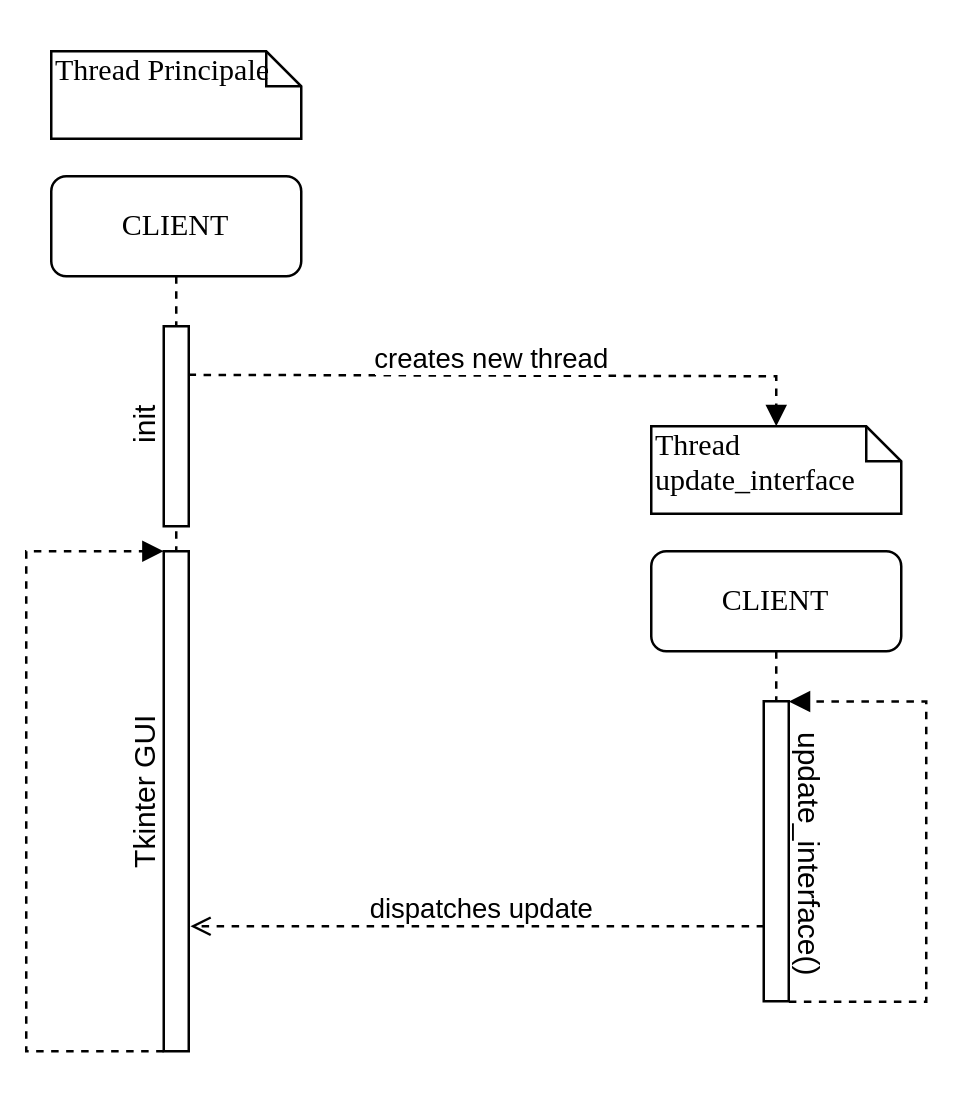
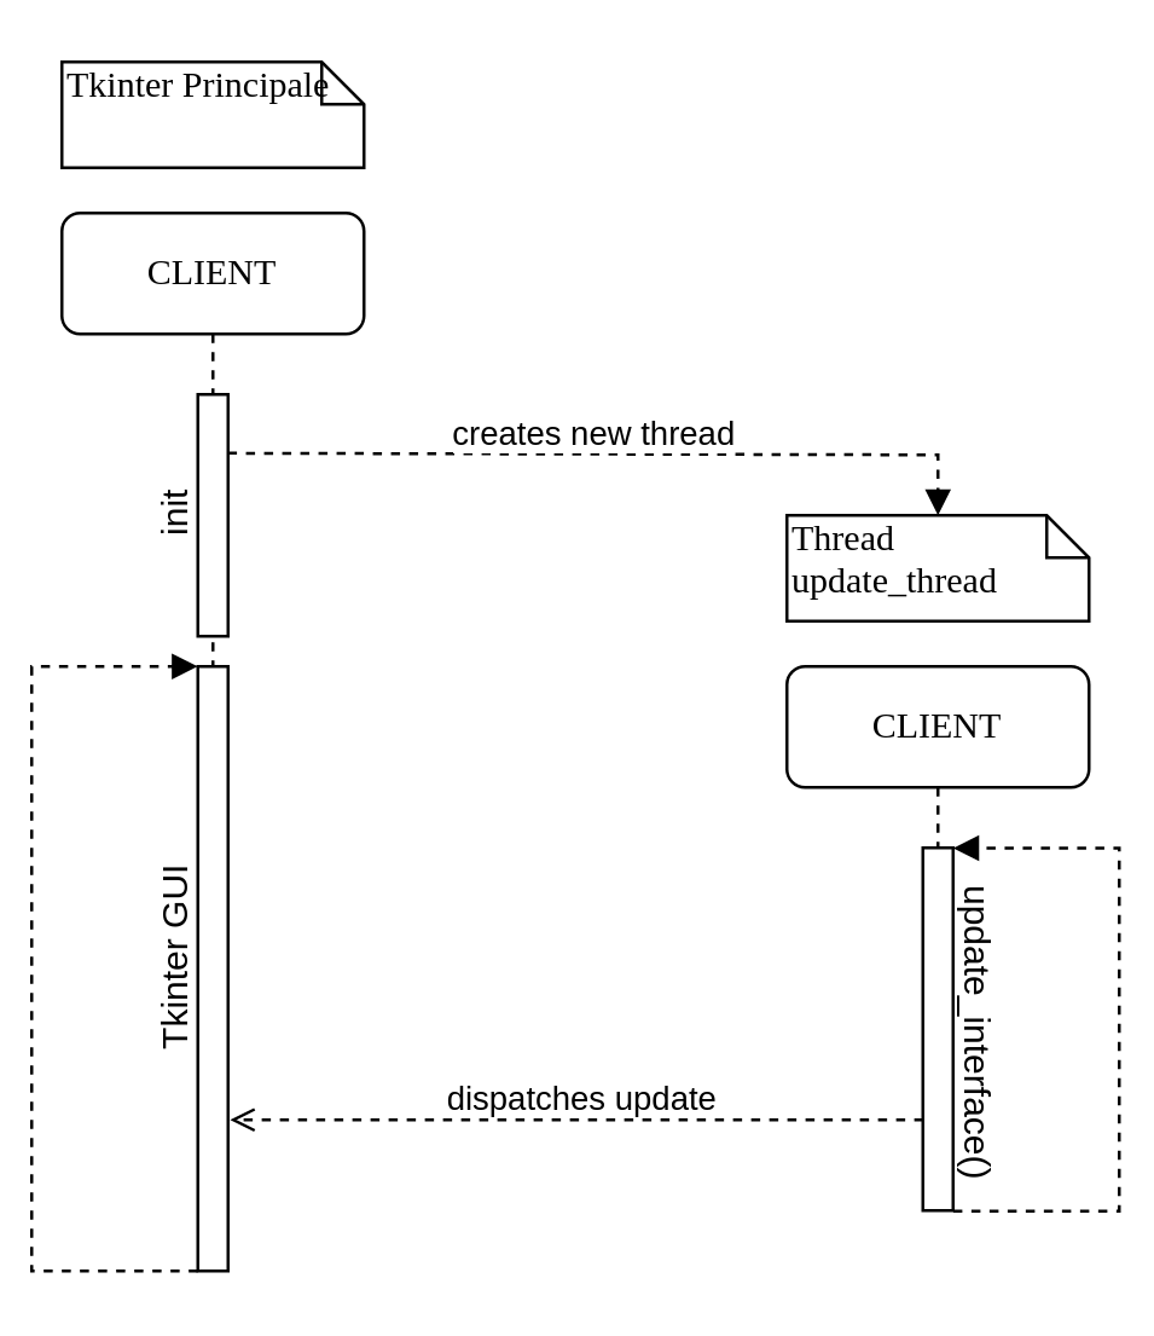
  <mxCell id="0" />
  <mxCell id="1" parent="0" />
  <mxCell id="2" value="" style="html=1;verticalAlign=top;endArrow=block;rounded=0;strokeColor=default;jumpStyle=none;exitX=0.993;exitY=0.243;exitDx=0;exitDy=0;exitPerimeter=0;entryX=0.5;entryY=0;entryDx=0;entryDy=0;entryPerimeter=0;dashed=1;" parent="1" source="6" edge="1"><mxGeometry width="80" relative="1" as="geometry"><mxPoint x="869" y="600" as="sourcePoint" /><mxPoint x="310" y="170" as="targetPoint" /><Array as="points"><mxPoint x="310" y="150" /></Array></mxGeometry></mxCell>
  <mxCell id="3" value="creates new thread" style="edgeLabel;html=1;align=center;verticalAlign=bottom;resizable=0;points=[];" parent="2" vertex="1" connectable="0"><mxGeometry x="0.206" relative="1" as="geometry"><mxPoint x="-33" y="1" as="offset" /></mxGeometry></mxCell>
- <mxCell id="4" value="Thread Principale" style="shape=note;whiteSpace=wrap;html=1;size=14;verticalAlign=top;align=left;spacingTop=-6;rounded=0;shadow=0;comic=0;labelBackgroundColor=none;strokeWidth=1;fontFamily=Verdana;fontSize=12" parent="1" vertex="1"><mxGeometry x="20" y="20" width="100" height="35" as="geometry" /></mxCell>
+ <mxCell id="4" value="Tkinter Principale" style="shape=note;whiteSpace=wrap;html=1;size=14;verticalAlign=top;align=left;spacingTop=-6;rounded=0;shadow=0;comic=0;labelBackgroundColor=none;strokeWidth=1;fontFamily=Verdana;fontSize=12" parent="1" vertex="1"><mxGeometry x="20" y="20" width="100" height="35" as="geometry" /></mxCell>
  <mxCell id="5" value="CLIENT" style="shape=umlLifeline;perimeter=lifelinePerimeter;whiteSpace=wrap;html=1;container=1;collapsible=0;recursiveResize=0;outlineConnect=0;rounded=1;shadow=0;comic=0;labelBackgroundColor=none;strokeWidth=1;fontFamily=Verdana;fontSize=12;align=center;" parent="1" vertex="1"><mxGeometry x="20" y="70" width="100" height="350" as="geometry" /></mxCell>
  <mxCell id="6" value="" style="html=1;points=[];perimeter=orthogonalPerimeter;rounded=0;shadow=0;comic=0;labelBackgroundColor=none;strokeWidth=1;fontFamily=Verdana;fontSize=12;align=center;" parent="5" vertex="1"><mxGeometry x="45" y="60" width="10" height="80" as="geometry" /></mxCell>
  <mxCell id="7" value="" style="html=1;points=[];perimeter=orthogonalPerimeter;rounded=0;shadow=0;comic=0;labelBackgroundColor=none;strokeWidth=1;fontFamily=Verdana;fontSize=12;align=center;" parent="5" vertex="1"><mxGeometry x="45" y="150" width="10" height="200" as="geometry" /></mxCell>
  <mxCell id="8" value="init" style="text;html=1;align=center;verticalAlign=middle;resizable=0;points=[];autosize=1;strokeColor=none;fillColor=none;horizontal=0;labelPosition=center;verticalLabelPosition=middle;" parent="5" vertex="1"><mxGeometry x="18" y="85" width="40" height="30" as="geometry" /></mxCell>
  <mxCell id="9" value="Tkinter GUI" style="text;html=1;align=center;verticalAlign=middle;resizable=0;points=[];autosize=1;strokeColor=none;fillColor=none;horizontal=0;labelPosition=center;verticalLabelPosition=middle;" parent="5" vertex="1"><mxGeometry x="18" y="212" width="40" height="70" as="geometry" /></mxCell>
  <mxCell id="10" value="" style="html=1;verticalAlign=bottom;endArrow=block;rounded=0;strokeColor=default;jumpStyle=none;entryX=-0.002;entryY=0;entryDx=0;entryDy=0;entryPerimeter=0;dashed=1;edgeStyle=elbowEdgeStyle;exitX=-0.004;exitY=1;exitDx=0;exitDy=0;exitPerimeter=0;" parent="5" source="7" target="7" edge="1"><mxGeometry width="80" relative="1" as="geometry"><mxPoint x="10" y="470" as="sourcePoint" /><mxPoint x="19.97" y="150" as="targetPoint" /><Array as="points"><mxPoint x="-10" y="305" /><mxPoint x="-375" y="40.12" /></Array></mxGeometry></mxCell>
  <mxCell id="11" value="CLIENT" style="shape=umlLifeline;perimeter=lifelinePerimeter;whiteSpace=wrap;html=1;container=1;collapsible=0;recursiveResize=0;outlineConnect=0;rounded=1;shadow=0;comic=0;labelBackgroundColor=none;strokeWidth=1;fontFamily=Verdana;fontSize=12;align=center;" parent="1" vertex="1"><mxGeometry x="260" y="220" width="100" height="180" as="geometry" /></mxCell>
  <mxCell id="12" value="" style="html=1;points=[];perimeter=orthogonalPerimeter;rounded=0;shadow=0;comic=0;labelBackgroundColor=none;strokeWidth=1;fontFamily=Verdana;fontSize=12;align=center;" parent="11" vertex="1"><mxGeometry x="45" y="60" width="10" height="120" as="geometry" /></mxCell>
  <mxCell id="13" value="update_interface()" style="text;html=1;align=center;verticalAlign=top;resizable=0;points=[];autosize=1;strokeColor=none;fillColor=none;horizontal=1;labelPosition=center;verticalLabelPosition=middle;rotation=90;" parent="11" vertex="1"><mxGeometry x="2" y="66" width="40" height="110" as="geometry" /></mxCell>
  <mxCell id="14" value="" style="html=1;verticalAlign=bottom;endArrow=block;rounded=0;strokeColor=default;jumpStyle=none;dashed=1;edgeStyle=elbowEdgeStyle;entryX=0.999;entryY=0.001;entryDx=0;entryDy=0;entryPerimeter=0;exitX=1.005;exitY=1.002;exitDx=0;exitDy=0;exitPerimeter=0;" parent="11" source="12" target="12" edge="1"><mxGeometry width="80" relative="1" as="geometry"><mxPoint x="50" y="190" as="sourcePoint" /><mxPoint x="60" y="60" as="targetPoint" /><Array as="points"><mxPoint x="110" y="120" /><mxPoint y="160" /></Array></mxGeometry></mxCell>
- <mxCell id="15" value="Thread update_interface" style="shape=note;whiteSpace=wrap;html=1;size=14;verticalAlign=top;align=left;spacingTop=-6;rounded=0;shadow=0;comic=0;labelBackgroundColor=none;strokeWidth=1;fontFamily=Verdana;fontSize=12" parent="1" vertex="1"><mxGeometry x="260" y="170" width="100" height="35" as="geometry" /></mxCell>
+ <mxCell id="15" value="Thread update_thread" style="shape=note;whiteSpace=wrap;html=1;size=14;verticalAlign=top;align=left;spacingTop=-6;rounded=0;shadow=0;comic=0;labelBackgroundColor=none;strokeWidth=1;fontFamily=Verdana;fontSize=12" parent="1" vertex="1"><mxGeometry x="260" y="170" width="100" height="35" as="geometry" /></mxCell>
  <mxCell id="16" value="" style="html=1;verticalAlign=top;endArrow=open;rounded=0;strokeColor=default;jumpStyle=none;exitX=0.015;exitY=0.75;exitDx=0;exitDy=0;exitPerimeter=0;entryX=1.067;entryY=0.75;entryDx=0;entryDy=0;entryPerimeter=0;dashed=1;endFill=0;" edge="1" parent="1" source="12" target="7"><mxGeometry width="80" relative="1" as="geometry"><mxPoint x="84.93" y="159.44" as="sourcePoint" /><mxPoint x="320" y="180" as="targetPoint" /><Array as="points" /></mxGeometry></mxCell>
  <mxCell id="17" value="dispatches update" style="edgeLabel;html=1;align=center;verticalAlign=bottom;resizable=0;points=[];" vertex="1" connectable="0" parent="16"><mxGeometry x="0.206" relative="1" as="geometry"><mxPoint x="24" y="1" as="offset" /></mxGeometry></mxCell>
